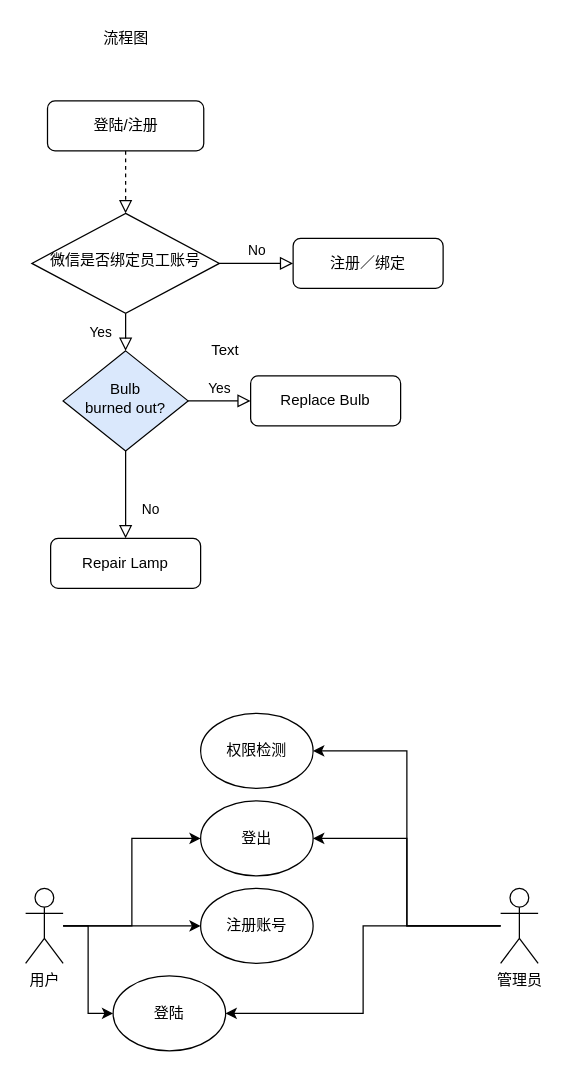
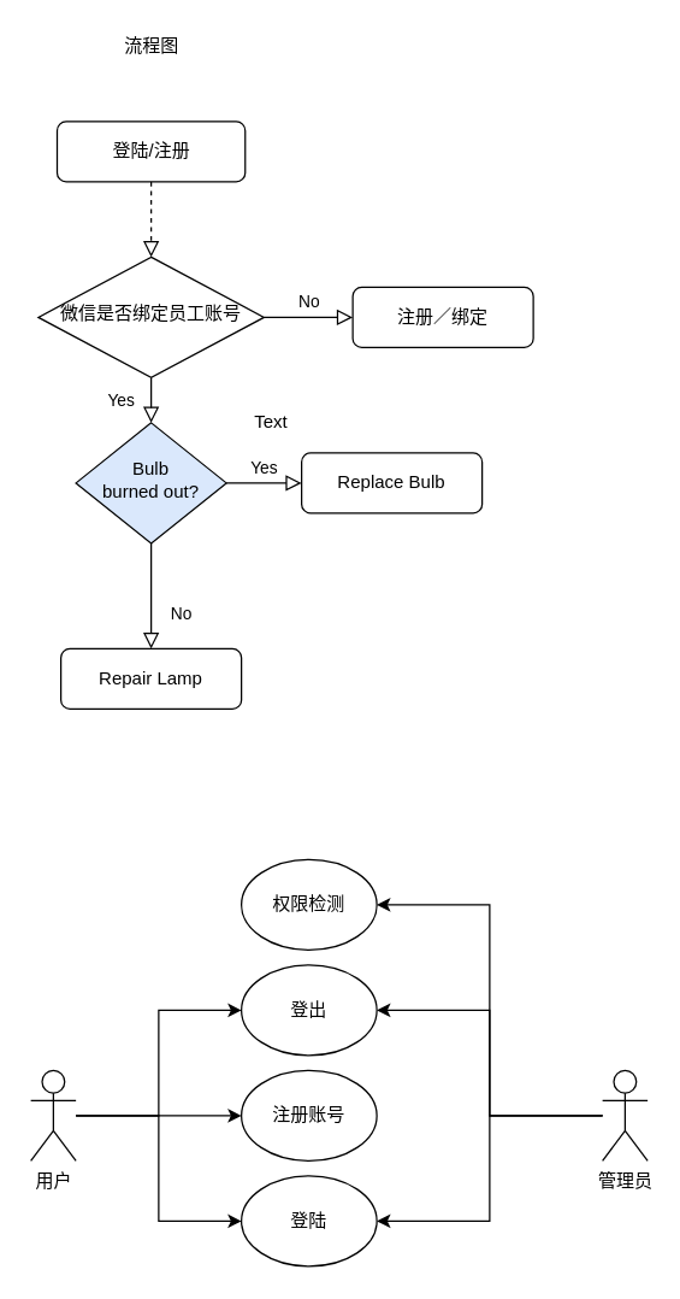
  <mxCell id="0" />
  <mxCell id="1" parent="0" />
  <mxCell id="2" value="" style="rounded=0;html=1;jettySize=auto;orthogonalLoop=1;fontSize=11;endArrow=block;endFill=0;endSize=8;strokeWidth=1;shadow=0;labelBackgroundColor=none;edgeStyle=orthogonalEdgeStyle;dashed=1;" parent="1" source="3" target="6" edge="1"><mxGeometry relative="1" as="geometry" /></mxCell>
  <mxCell id="3" value="登陆/注册" style="rounded=1;whiteSpace=wrap;html=1;fontSize=12;glass=0;strokeWidth=1;shadow=0;" parent="1" vertex="1"><mxGeometry x="37.5" y="80" width="125" height="40" as="geometry" /></mxCell>
  <mxCell id="4" value="Yes" style="rounded=0;html=1;jettySize=auto;orthogonalLoop=1;fontSize=11;endArrow=block;endFill=0;endSize=8;strokeWidth=1;shadow=0;labelBackgroundColor=none;edgeStyle=orthogonalEdgeStyle;" parent="1" source="6" target="10" edge="1"><mxGeometry y="20" relative="1" as="geometry"><mxPoint as="offset" /></mxGeometry></mxCell>
  <mxCell id="5" value="No" style="edgeStyle=orthogonalEdgeStyle;rounded=0;html=1;jettySize=auto;orthogonalLoop=1;fontSize=11;endArrow=block;endFill=0;endSize=8;strokeWidth=1;shadow=0;labelBackgroundColor=none;" parent="1" source="6" target="7" edge="1"><mxGeometry y="10" relative="1" as="geometry"><mxPoint as="offset" /></mxGeometry></mxCell>
  <mxCell id="6" value="微信是否绑定员工账号" style="rhombus;whiteSpace=wrap;html=1;shadow=0;fontFamily=Helvetica;fontSize=12;align=center;strokeWidth=1;spacing=6;spacingTop=-4;" parent="1" vertex="1"><mxGeometry x="25" y="170" width="150" height="80" as="geometry" /></mxCell>
  <mxCell id="7" value="注册／绑定" style="rounded=1;whiteSpace=wrap;html=1;fontSize=12;glass=0;strokeWidth=1;shadow=0;" parent="1" vertex="1"><mxGeometry x="234" y="190" width="120" height="40" as="geometry" /></mxCell>
  <mxCell id="8" value="No" style="rounded=0;html=1;jettySize=auto;orthogonalLoop=1;fontSize=11;endArrow=block;endFill=0;endSize=8;strokeWidth=1;shadow=0;labelBackgroundColor=none;edgeStyle=orthogonalEdgeStyle;" parent="1" source="10" target="11" edge="1"><mxGeometry x="0.333" y="20" relative="1" as="geometry"><mxPoint as="offset" /></mxGeometry></mxCell>
  <mxCell id="9" value="Yes" style="edgeStyle=orthogonalEdgeStyle;rounded=0;html=1;jettySize=auto;orthogonalLoop=1;fontSize=11;endArrow=block;endFill=0;endSize=8;strokeWidth=1;shadow=0;labelBackgroundColor=none;" parent="1" source="10" target="12" edge="1"><mxGeometry y="10" relative="1" as="geometry"><mxPoint as="offset" /></mxGeometry></mxCell>
  <mxCell id="10" value="Bulb&lt;br&gt;burned out?" style="rhombus;whiteSpace=wrap;html=1;shadow=0;fontFamily=Helvetica;fontSize=12;align=center;strokeWidth=1;spacing=6;spacingTop=-4;fillColor=#dae8fc;" parent="1" vertex="1"><mxGeometry x="50" y="280" width="100" height="80" as="geometry" /></mxCell>
  <mxCell id="11" value="Repair Lamp" style="rounded=1;whiteSpace=wrap;html=1;fontSize=12;glass=0;strokeWidth=1;shadow=0;" parent="1" vertex="1"><mxGeometry x="40" y="430" width="120" height="40" as="geometry" /></mxCell>
  <mxCell id="12" value="Replace Bulb" style="rounded=1;whiteSpace=wrap;html=1;fontSize=12;glass=0;strokeWidth=1;shadow=0;" parent="1" vertex="1"><mxGeometry x="200" y="300" width="120" height="40" as="geometry" /></mxCell>
  <mxCell id="13" value="Text" style="text;html=1;strokeColor=none;fillColor=none;align=center;verticalAlign=middle;whiteSpace=wrap;rounded=0;" parent="1" vertex="1"><mxGeometry x="160" y="270" width="40" height="20" as="geometry" /></mxCell>
  <mxCell id="14" value="流程图" style="text;html=1;align=center;verticalAlign=middle;resizable=0;points=[];autosize=1;" parent="1" vertex="1"><mxGeometry x="75" y="20" width="50" height="20" as="geometry" /></mxCell>
  <mxCell id="15" style="edgeStyle=orthogonalEdgeStyle;rounded=0;orthogonalLoop=1;jettySize=auto;html=1;entryX=0;entryY=0.5;entryDx=0;entryDy=0;" edge="1" parent="1" source="18" target="23"><mxGeometry relative="1" as="geometry" /></mxCell>
  <mxCell id="16" style="edgeStyle=orthogonalEdgeStyle;rounded=0;orthogonalLoop=1;jettySize=auto;html=1;entryX=0;entryY=0.5;entryDx=0;entryDy=0;" edge="1" parent="1" source="18" target="24"><mxGeometry relative="1" as="geometry" /></mxCell>
  <mxCell id="17" style="edgeStyle=orthogonalEdgeStyle;rounded=0;orthogonalLoop=1;jettySize=auto;html=1;entryX=0;entryY=0.5;entryDx=0;entryDy=0;" edge="1" parent="1" source="18" target="25"><mxGeometry relative="1" as="geometry" /></mxCell>
  <mxCell id="18" value="用户" style="shape=umlActor;verticalLabelPosition=bottom;verticalAlign=top;html=1;outlineConnect=0;" vertex="1" parent="1"><mxGeometry x="20" y="710" width="30" height="60" as="geometry" /></mxCell>
  <mxCell id="19" style="edgeStyle=orthogonalEdgeStyle;rounded=0;orthogonalLoop=1;jettySize=auto;html=1;entryX=1;entryY=0.5;entryDx=0;entryDy=0;" edge="1" parent="1" source="22" target="26"><mxGeometry relative="1" as="geometry" /></mxCell>
  <mxCell id="20" style="edgeStyle=orthogonalEdgeStyle;rounded=0;orthogonalLoop=1;jettySize=auto;html=1;entryX=1;entryY=0.5;entryDx=0;entryDy=0;" edge="1" parent="1" source="22" target="24"><mxGeometry relative="1" as="geometry" /></mxCell>
  <mxCell id="21" style="edgeStyle=orthogonalEdgeStyle;rounded=0;orthogonalLoop=1;jettySize=auto;html=1;entryX=1;entryY=0.5;entryDx=0;entryDy=0;" edge="1" parent="1" source="22" target="23"><mxGeometry relative="1" as="geometry" /></mxCell>
  <mxCell id="22" value="管理员" style="shape=umlActor;verticalLabelPosition=bottom;verticalAlign=top;html=1;outlineConnect=0;" vertex="1" parent="1"><mxGeometry x="400" y="710" width="30" height="60" as="geometry" /></mxCell>
- <mxCell id="23" value="登陆" style="ellipse;whiteSpace=wrap;html=1;" vertex="1" parent="1"><mxGeometry x="90" y="780" width="90" height="60" as="geometry" /></mxCell>
+ <mxCell id="23" value="登陆" style="ellipse;whiteSpace=wrap;html=1;" vertex="1" parent="1"><mxGeometry x="160" y="780" width="90" height="60" as="geometry" /></mxCell>
  <mxCell id="24" value="登出" style="ellipse;whiteSpace=wrap;html=1;" vertex="1" parent="1"><mxGeometry x="160" y="640" width="90" height="60" as="geometry" /></mxCell>
  <mxCell id="25" value="注册账号" style="ellipse;whiteSpace=wrap;html=1;" vertex="1" parent="1"><mxGeometry x="160" y="710" width="90" height="60" as="geometry" /></mxCell>
  <mxCell id="26" value="权限检测" style="ellipse;whiteSpace=wrap;html=1;" vertex="1" parent="1"><mxGeometry x="160" y="570" width="90" height="60" as="geometry" /></mxCell>
